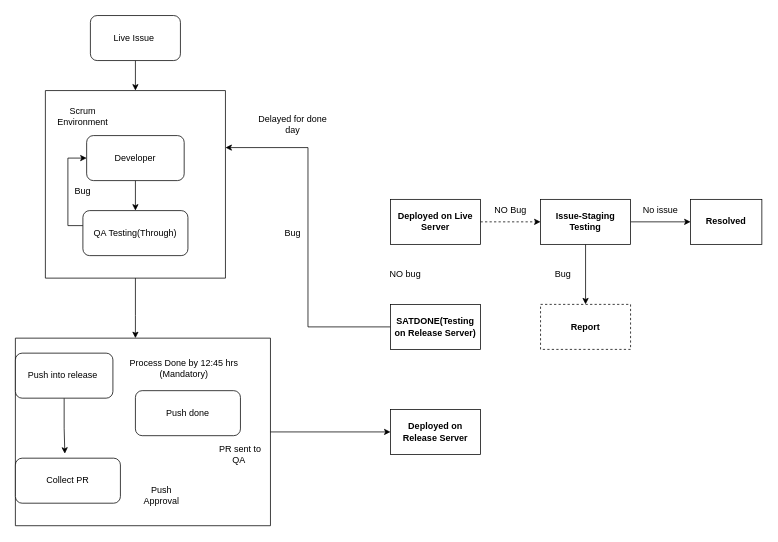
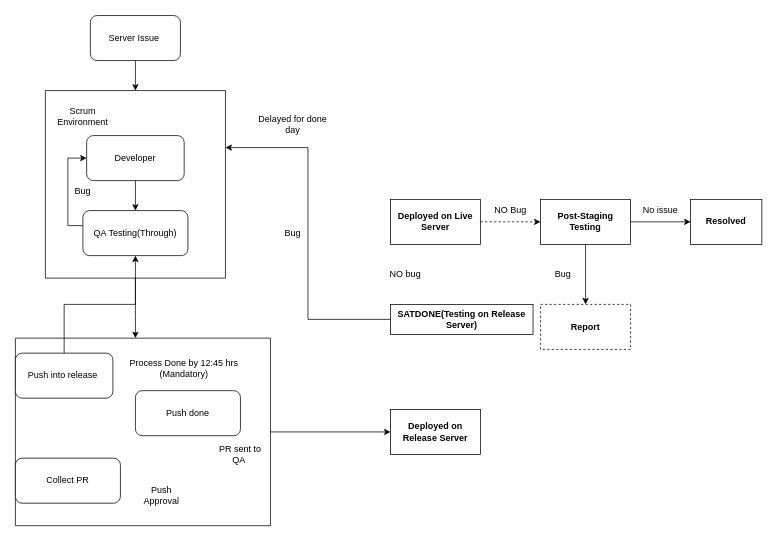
  <mxCell id="0" />
  <mxCell id="1" parent="0" />
  <mxCell id="2" style="edgeStyle=orthogonalEdgeStyle;rounded=0;orthogonalLoop=1;jettySize=auto;html=1;exitX=0.5;exitY=1;exitDx=0;exitDy=0;labelBackgroundColor=none;fontColor=default;" edge="1" parent="1" source="3" target="5"><mxGeometry relative="1" as="geometry" /></mxCell>
- <mxCell id="3" value="Live Issue&amp;nbsp;" style="rounded=1;whiteSpace=wrap;html=1;labelBackgroundColor=none;" vertex="1" parent="1"><mxGeometry x="120" y="20" width="120" height="60" as="geometry" /></mxCell>
+ <mxCell id="3" value="Server Issue&amp;nbsp;" style="rounded=1;whiteSpace=wrap;html=1;labelBackgroundColor=none;" vertex="1" parent="1"><mxGeometry x="120" y="20" width="120" height="60" as="geometry" /></mxCell>
  <mxCell id="4" value="" style="edgeStyle=orthogonalEdgeStyle;rounded=0;orthogonalLoop=1;jettySize=auto;html=1;labelBackgroundColor=none;fontColor=default;" edge="1" parent="1" source="5" target="13"><mxGeometry relative="1" as="geometry"><Array as="points"><mxPoint x="180" y="420" /><mxPoint x="180" y="420" /></Array></mxGeometry></mxCell>
  <mxCell id="5" value="" style="swimlane;startSize=0;labelBackgroundColor=none;fillColor=none;strokeColor=default;" vertex="1" parent="1"><mxGeometry x="60" y="120" width="240" height="250" as="geometry"><mxRectangle x="200" y="180" width="50" height="40" as="alternateBounds" /></mxGeometry></mxCell>
  <mxCell id="6" value="" style="edgeStyle=orthogonalEdgeStyle;rounded=0;orthogonalLoop=1;jettySize=auto;html=1;labelBackgroundColor=none;fontColor=default;" edge="1" parent="5" source="7" target="9"><mxGeometry relative="1" as="geometry" /></mxCell>
  <mxCell id="7" value="Developer" style="rounded=1;whiteSpace=wrap;html=1;labelBackgroundColor=none;" vertex="1" parent="5"><mxGeometry x="55" y="60" width="130" height="60" as="geometry" /></mxCell>
  <mxCell id="8" style="edgeStyle=orthogonalEdgeStyle;rounded=0;orthogonalLoop=1;jettySize=auto;html=1;entryX=0;entryY=0.5;entryDx=0;entryDy=0;labelBackgroundColor=none;fontColor=default;" edge="1" parent="5" source="9" target="7"><mxGeometry relative="1" as="geometry"><Array as="points"><mxPoint x="30" y="180" /><mxPoint x="30" y="90" /></Array></mxGeometry></mxCell>
  <mxCell id="9" value="QA Testing(Through)" style="rounded=1;whiteSpace=wrap;html=1;labelBackgroundColor=none;" vertex="1" parent="5"><mxGeometry x="50" y="160" width="140" height="60" as="geometry" /></mxCell>
  <mxCell id="10" value="Scrum Environment" style="text;html=1;strokeColor=none;fillColor=none;align=center;verticalAlign=middle;whiteSpace=wrap;rounded=0;labelBackgroundColor=none;" vertex="1" parent="5"><mxGeometry x="20" y="20" width="60" height="30" as="geometry" /></mxCell>
  <mxCell id="11" value="Bug" style="text;html=1;strokeColor=none;fillColor=none;align=center;verticalAlign=middle;whiteSpace=wrap;rounded=0;labelBackgroundColor=none;" vertex="1" parent="5"><mxGeometry x="20" y="120" width="60" height="30" as="geometry" /></mxCell>
  <mxCell id="12" value="" style="edgeStyle=orthogonalEdgeStyle;rounded=0;orthogonalLoop=1;jettySize=auto;html=1;labelBackgroundColor=none;fontColor=default;" edge="1" parent="1" source="13" target="21"><mxGeometry relative="1" as="geometry" /></mxCell>
  <mxCell id="13" value="" style="swimlane;startSize=0;labelBackgroundColor=none;" vertex="1" parent="1"><mxGeometry x="20" y="450" width="340" height="250" as="geometry" /></mxCell>
- <mxCell id="14" style="edgeStyle=orthogonalEdgeStyle;rounded=0;orthogonalLoop=1;jettySize=auto;html=1;entryX=0.471;entryY=-0.1;entryDx=0;entryDy=0;entryPerimeter=0;labelBackgroundColor=none;fontColor=default;" edge="1" parent="13" source="15" target="16"><mxGeometry relative="1" as="geometry" /></mxCell>
+ <mxCell id="14" style="edgeStyle=orthogonalEdgeStyle;rounded=0;orthogonalLoop=1;jettySize=auto;html=1;labelBackgroundColor=none;fontColor=default;" edge="1" parent="13" source="15" target="9"><mxGeometry relative="1" as="geometry" /></mxCell>
  <mxCell id="15" value="Push into release&amp;nbsp;" style="rounded=1;whiteSpace=wrap;html=1;labelBackgroundColor=none;" vertex="1" parent="13"><mxGeometry y="20" width="130" height="60" as="geometry" /></mxCell>
  <mxCell id="16" value="Collect PR" style="rounded=1;whiteSpace=wrap;html=1;labelBackgroundColor=none;" vertex="1" parent="13"><mxGeometry y="160" width="140" height="60" as="geometry" /></mxCell>
  <mxCell id="17" value="Push done" style="rounded=1;whiteSpace=wrap;html=1;labelBackgroundColor=none;" vertex="1" parent="13"><mxGeometry x="160" y="70" width="140" height="60" as="geometry" /></mxCell>
  <mxCell id="18" value="Push Approval" style="text;html=1;strokeColor=none;fillColor=none;align=center;verticalAlign=middle;whiteSpace=wrap;rounded=0;labelBackgroundColor=none;" vertex="1" parent="13"><mxGeometry x="165" y="195" width="60" height="30" as="geometry" /></mxCell>
  <mxCell id="19" value="PR sent to QA&amp;nbsp;" style="text;html=1;strokeColor=none;fillColor=none;align=center;verticalAlign=middle;whiteSpace=wrap;rounded=0;labelBackgroundColor=none;" vertex="1" parent="13"><mxGeometry x="270" y="140" width="60" height="30" as="geometry" /></mxCell>
  <mxCell id="20" value="Process Done by 12:45 hrs (Mandatory)" style="text;html=1;strokeColor=none;fillColor=none;align=center;verticalAlign=middle;whiteSpace=wrap;rounded=0;labelBackgroundColor=none;" vertex="1" parent="13"><mxGeometry x="140" y="10" width="170" height="60" as="geometry" /></mxCell>
  <mxCell id="21" value="Deployed on Release Server" style="whiteSpace=wrap;html=1;fontStyle=1;startSize=0;labelBackgroundColor=none;" vertex="1" parent="1"><mxGeometry x="520" y="545" width="120" height="60" as="geometry" /></mxCell>
  <mxCell id="22" style="edgeStyle=orthogonalEdgeStyle;rounded=0;orthogonalLoop=1;jettySize=auto;html=1;entryX=1;entryY=0.304;entryDx=0;entryDy=0;entryPerimeter=0;labelBackgroundColor=none;fontColor=default;" edge="1" parent="1" source="23" target="5"><mxGeometry relative="1" as="geometry" /></mxCell>
- <mxCell id="23" value="SATDONE(Testing on Release Server)" style="whiteSpace=wrap;html=1;fontStyle=1;startSize=0;labelBackgroundColor=none;" vertex="1" parent="1"><mxGeometry x="520" y="405" width="120" height="60" as="geometry" /></mxCell>
+ <mxCell id="23" value="SATDONE(Testing on Release Server)" style="whiteSpace=wrap;html=1;fontStyle=1;startSize=0;labelBackgroundColor=none;" vertex="1" parent="1"><mxGeometry x="520" y="405" width="190" height="40" as="geometry" /></mxCell>
  <mxCell id="24" value="" style="edgeStyle=orthogonalEdgeStyle;rounded=0;orthogonalLoop=1;jettySize=auto;html=1;labelBackgroundColor=none;fontColor=default;dashed=1;" edge="1" parent="1" source="25" target="28"><mxGeometry relative="1" as="geometry" /></mxCell>
  <mxCell id="25" value="Deployed on Live Server" style="whiteSpace=wrap;html=1;fontStyle=1;startSize=0;labelBackgroundColor=none;" vertex="1" parent="1"><mxGeometry x="520" y="265" width="120" height="60" as="geometry" /></mxCell>
  <mxCell id="26" value="" style="edgeStyle=orthogonalEdgeStyle;rounded=0;orthogonalLoop=1;jettySize=auto;html=1;labelBackgroundColor=none;fontColor=default;" edge="1" parent="1" source="28" target="29"><mxGeometry relative="1" as="geometry" /></mxCell>
  <mxCell id="27" value="" style="edgeStyle=orthogonalEdgeStyle;rounded=0;orthogonalLoop=1;jettySize=auto;html=1;labelBackgroundColor=none;fontColor=default;" edge="1" parent="1" source="28" target="32"><mxGeometry relative="1" as="geometry" /></mxCell>
- <mxCell id="28" value="Issue-Staging Testing" style="whiteSpace=wrap;html=1;fontStyle=1;startSize=0;labelBackgroundColor=none;" vertex="1" parent="1"><mxGeometry x="720" y="265" width="120" height="60" as="geometry" /></mxCell>
+ <mxCell id="28" value="Post-Staging Testing" style="whiteSpace=wrap;html=1;fontStyle=1;startSize=0;labelBackgroundColor=none;" vertex="1" parent="1"><mxGeometry x="720" y="265" width="120" height="60" as="geometry" /></mxCell>
  <mxCell id="29" value="Report" style="whiteSpace=wrap;html=1;fontStyle=1;startSize=0;labelBackgroundColor=none;dashed=1;" vertex="1" parent="1"><mxGeometry x="720" y="405" width="120" height="60" as="geometry" /></mxCell>
  <mxCell id="30" value="NO bug" style="text;html=1;strokeColor=none;fillColor=none;align=center;verticalAlign=middle;whiteSpace=wrap;rounded=0;labelBackgroundColor=none;" vertex="1" parent="1"><mxGeometry x="510" y="350" width="60" height="30" as="geometry" /></mxCell>
  <mxCell id="31" value="Bug" style="text;html=1;strokeColor=none;fillColor=none;align=center;verticalAlign=middle;whiteSpace=wrap;rounded=0;labelBackgroundColor=none;" vertex="1" parent="1"><mxGeometry x="720" y="350" width="60" height="30" as="geometry" /></mxCell>
  <mxCell id="32" value="Resolved" style="whiteSpace=wrap;html=1;fontStyle=1;startSize=0;labelBackgroundColor=none;" vertex="1" parent="1"><mxGeometry x="920" y="265" width="95" height="60" as="geometry" /></mxCell>
  <mxCell id="33" value="No issue" style="text;html=1;strokeColor=none;fillColor=none;align=center;verticalAlign=middle;whiteSpace=wrap;rounded=0;labelBackgroundColor=none;" vertex="1" parent="1"><mxGeometry x="850" y="265" width="60" height="30" as="geometry" /></mxCell>
  <mxCell id="34" value="NO Bug" style="text;html=1;strokeColor=none;fillColor=none;align=center;verticalAlign=middle;whiteSpace=wrap;rounded=0;labelBackgroundColor=none;" vertex="1" parent="1"><mxGeometry x="650" y="265" width="60" height="30" as="geometry" /></mxCell>
  <mxCell id="35" value="Bug" style="text;html=1;strokeColor=none;fillColor=none;align=center;verticalAlign=middle;whiteSpace=wrap;rounded=0;labelBackgroundColor=none;" vertex="1" parent="1"><mxGeometry x="360" y="295" width="60" height="30" as="geometry" /></mxCell>
  <mxCell id="36" value="Delayed for done day" style="text;html=1;strokeColor=none;fillColor=none;align=center;verticalAlign=middle;whiteSpace=wrap;rounded=0;labelBackgroundColor=none;" vertex="1" parent="1"><mxGeometry x="340" y="150" width="100" height="30" as="geometry" /></mxCell>
